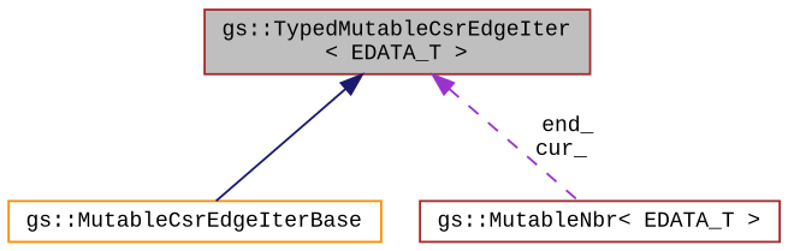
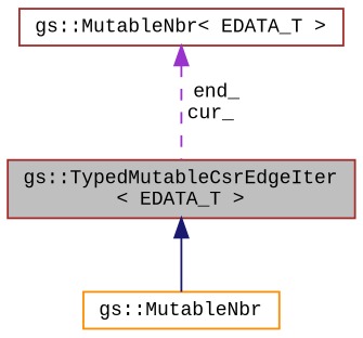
  digraph {
    fontname="Liberation Mono"
    node [color=brown fillcolor=white fontname="Liberation Mono" fontsize=10 shape=record style=filled]
    edge [dir=back fontname="Liberation Mono" fontsize=10 labelfontname=Helvetica labelfontsize=10]
    n1 [fillcolor=grey75 fontcolor=black height=0.2 label="gs::TypedMutableCsrEdgeIter\l\< EDATA_T \>" width=0.4]
-   n2 [color=darkorange height=0.2 label="gs::MutableCsrEdgeIterBase" width=0.4]
+   n2 [color=darkorange height=0.2 label="gs::MutableNbr" width=0.4]
    n3 [height=0.2 label="gs::MutableNbr\< EDATA_T \>" width=0.4]
    n1 -> n2 [color=midnightblue style=solid]
-   n1 -> n3 [color=darkorchid3 label=" end_\ncur_" style=dashed]
+   n3 -> n1 [color=darkorchid3 label=" end_\ncur_" style=dashed]
  }
